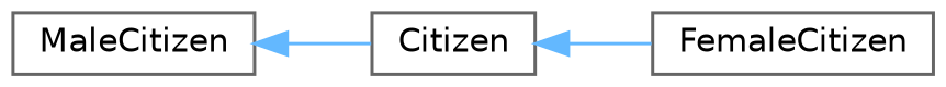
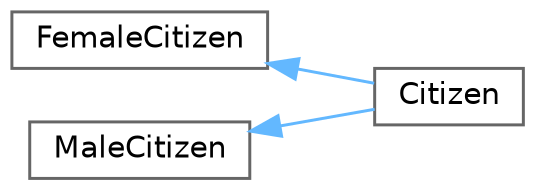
  digraph {
    rankdir=LR
    node [color=grey40 fillcolor=white fontname=Helvetica fontsize=10 shape=box style=filled]
    edge [color=steelblue1 dir=back fontname=Helvetica fontsize=10 labelfontname=Helvetica labelfontsize=10 style=solid]
    n1 [height=0.2 label=Citizen width=0.4]
    n2 [height=0.2 label=FemaleCitizen width=0.4]
    n3 [height=0.2 label=MaleCitizen width=0.4]
-   n1 -> n2
+   n2 -> n1
    n3 -> n1
  }
